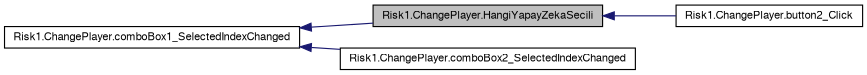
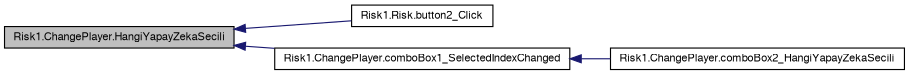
  digraph {
    rankdir=LR
    node [color=black fontname=FreeSans fontsize=10 shape=record]
    edge [color=midnightblue dir=back fontname=FreeSans fontsize=10 labelfontname=FreeSans labelfontsize=10 style=solid]
    n1 [fillcolor=grey75 fontcolor=black height=0.2 label="Risk1.ChangePlayer.HangiYapayZekaSecili" style=filled width=0.4]
-   n2 [height=0.2 label="Risk1.ChangePlayer.button2_Click" width=0.4]
+   n2 [height=0.2 label="Risk1.Risk.button2_Click" width=0.4]
    n3 [height=0.2 label="Risk1.ChangePlayer.comboBox1_SelectedIndexChanged" width=0.4]
-   n4 [height=0.2 label="Risk1.ChangePlayer.comboBox2_SelectedIndexChanged" width=0.4]
+   n4 [height=0.2 label="Risk1.ChangePlayer.comboBox2_HangiYapayZekaSecili" width=0.4]
    n1 -> n2
-   n3 -> n1
+   n1 -> n3
    n3 -> n4
  }
